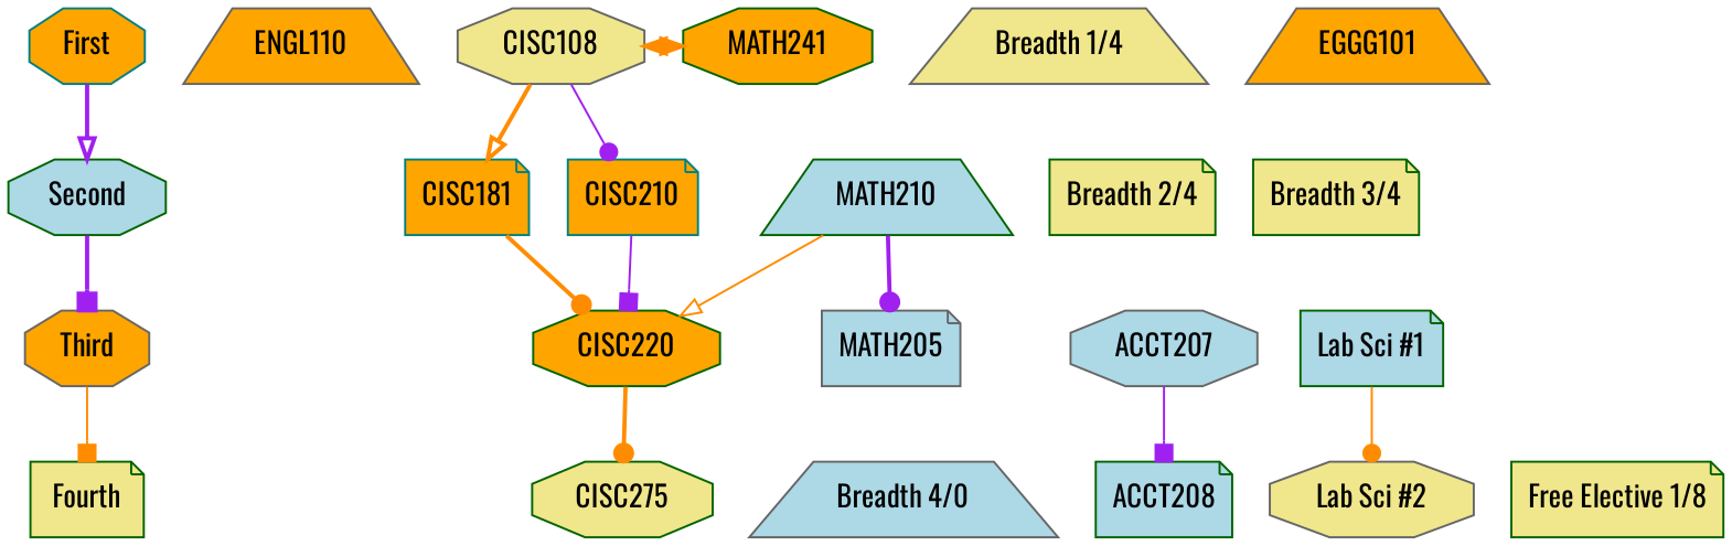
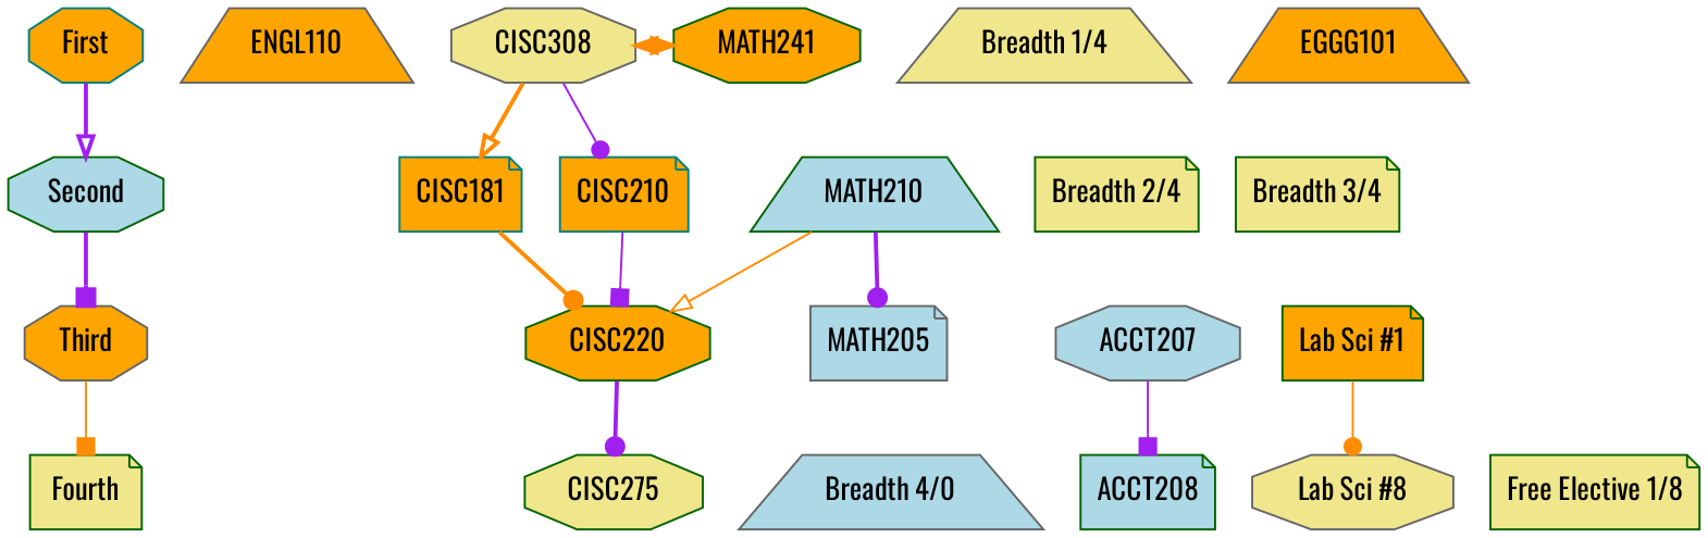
  digraph {
    fontname=Oswald
    rankdir=TB
    node [color=darkgreen fillcolor=orange fontname=Oswald shape=octagon style=filled]
    edge [arrowhead=dot color=purple fontname=Oswald style=bold]
    First [color=teal]
    ENGL110 [color=gray40 shape=trapezium]
-   CISC108 [color=gray40 fillcolor=khaki]
+   CISC108 [color=gray40 fillcolor=khaki label=CISC308]
    MATH241
    "Breadth 1/4" [color=gray40 fillcolor=khaki shape=trapezium]
    EGGG101 [color=gray40 shape=trapezium]
    Second [fillcolor=lightblue]
    CISC181 [color=teal shape=note]
    CISC210 [color=teal shape=note]
    "Breadth 2/4" [fillcolor=khaki shape=note]
    "Breadth 3/4" [fillcolor=khaki shape=note]
    Third [color=gray40]
    CISC220
    ACCT207 [color=gray40 fillcolor=lightblue]
    MATH205 [color=gray40 fillcolor=lightblue shape=note]
-   "Lab Sci #1" [fillcolor=lightblue shape=note]
+   "Lab Sci #1" [shape=note]
    Fourth [fillcolor=khaki shape=note]
    n18 [color=gray40 fillcolor=lightblue label="Breadth 4/0" shape=trapezium]
    "Free Elective 1/8" [fillcolor=khaki shape=note]
    CISC275 [fillcolor=khaki]
    ACCT208 [fillcolor=lightblue shape=note]
-   "Lab Sci #2" [color=gray40 fillcolor=khaki]
+   "Lab Sci #2" [color=gray40 fillcolor=khaki label="Lab Sci #8"]
    MATH210 [fillcolor=lightblue shape=trapezium]
    subgraph sub_1 {
      rank=same
      First
      ENGL110
      CISC108
      MATH241
      "Breadth 1/4"
      EGGG101
    }
    subgraph sub_2 {
      rank=same
      Second
      CISC181
      CISC210
      "Breadth 2/4"
      "Breadth 3/4"
    }
    subgraph sub_3 {
      rank=same
      Third
      CISC220
      ACCT207
      MATH205
      "Lab Sci #1"
    }
    subgraph sub_4 {
      rank=same
      Fourth
      n18
      "Free Elective 1/8"
      CISC275
      ACCT208
      "Lab Sci #2"
    }
    First -> Second [arrowhead=onormal]
    CISC108 -> MATH241 [color=darkorange dir=both arrowhead=""]
    CISC108 -> CISC181 [arrowhead=onormal color=darkorange]
    CISC108 -> CISC210 [style=solid]
    Second -> Third [arrowhead=box]
    CISC181 -> CISC220 [color=darkorange]
    CISC210 -> CISC220 [arrowhead=box style=solid]
    Third -> Fourth [arrowhead=box color=darkorange style=solid]
-   CISC220 -> CISC275 [color=darkorange]
+   CISC220 -> CISC275
    ACCT207 -> ACCT208 [arrowhead=box style=solid]
    MATH205 -> n18 [style=invis arrowhead="" color=""]
    "Lab Sci #1" -> "Lab Sci #2" [color=darkorange style=solid]
    MATH210 -> CISC220 [arrowhead=onormal color=darkorange style=solid]
    MATH210 -> MATH205
  }
